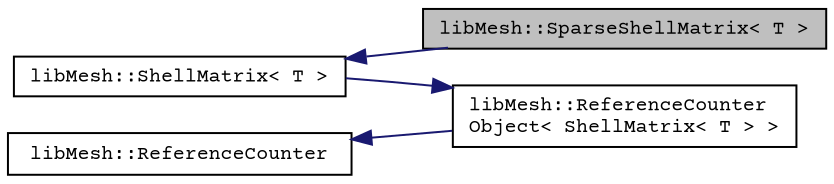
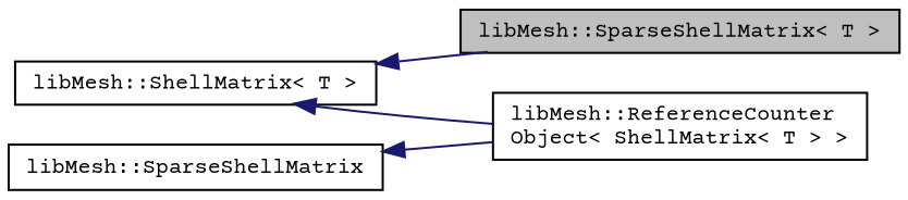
  digraph {
    fontname="Courier Prime"
    rankdir=LR
    node [color=black fillcolor=white fontname="Courier Prime" fontsize=10 shape=record style=filled]
    edge [color=midnightblue dir=back fontname="Courier Prime" fontsize=10 labelfontname=FreeSans labelfontsize=10 style=solid]
    n1 [fillcolor=grey75 fontcolor=black height=0.2 label="libMesh::SparseShellMatrix\< T \>" width=0.4]
    n2 [height=0.2 label="libMesh::ShellMatrix\< T \>" width=0.4]
    n3 [height=0.2 label="libMesh::ReferenceCounter\lObject\< ShellMatrix\< T \> \>" width=0.4]
-   n4 [height=0.2 label="libMesh::ReferenceCounter" width=0.4]
+   n4 [height=0.2 label="libMesh::SparseShellMatrix" width=0.4]
    n2 -> n1
-   n3 -> n2
+   n2 -> n3
    n4 -> n3
  }
